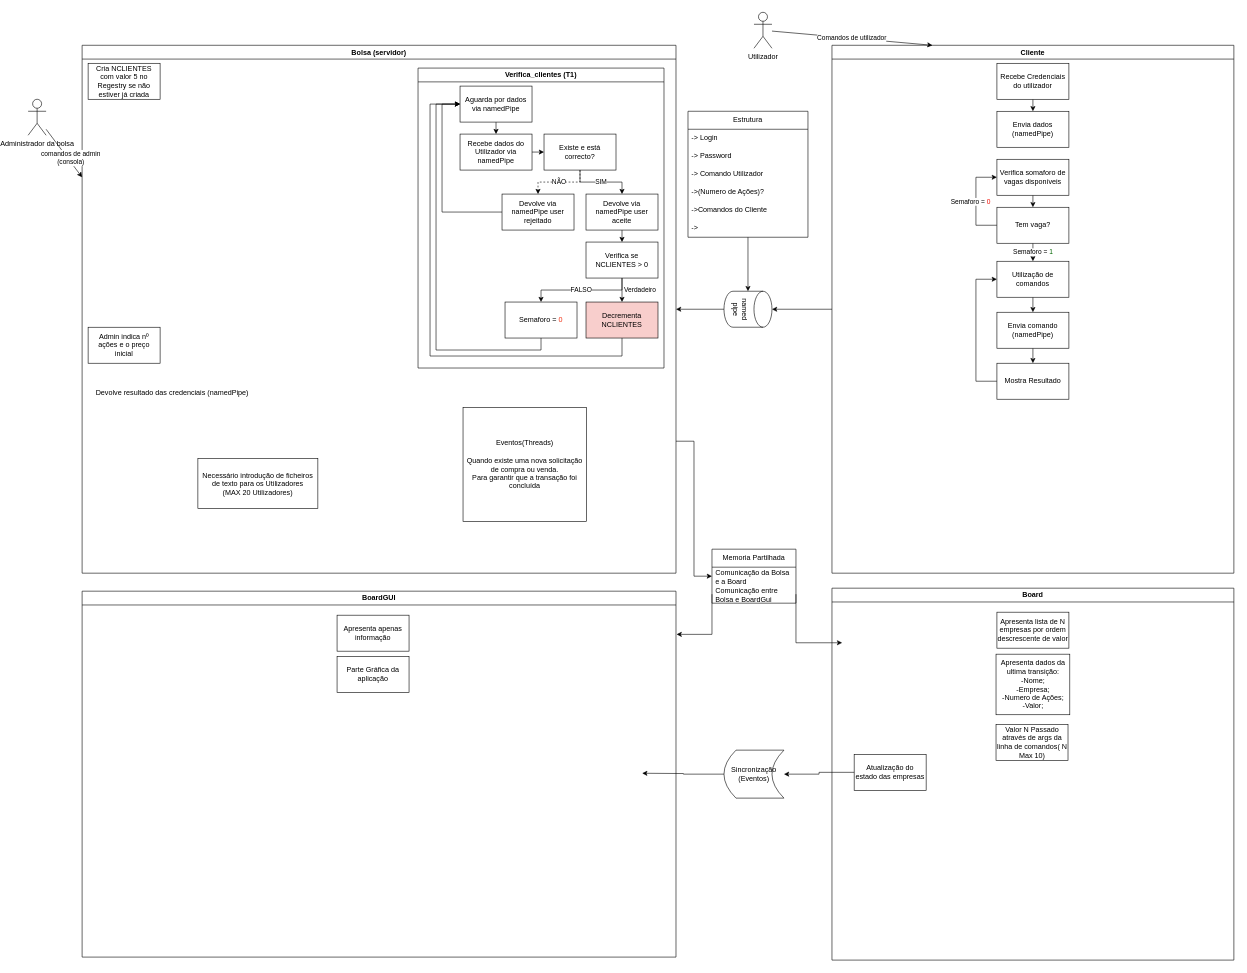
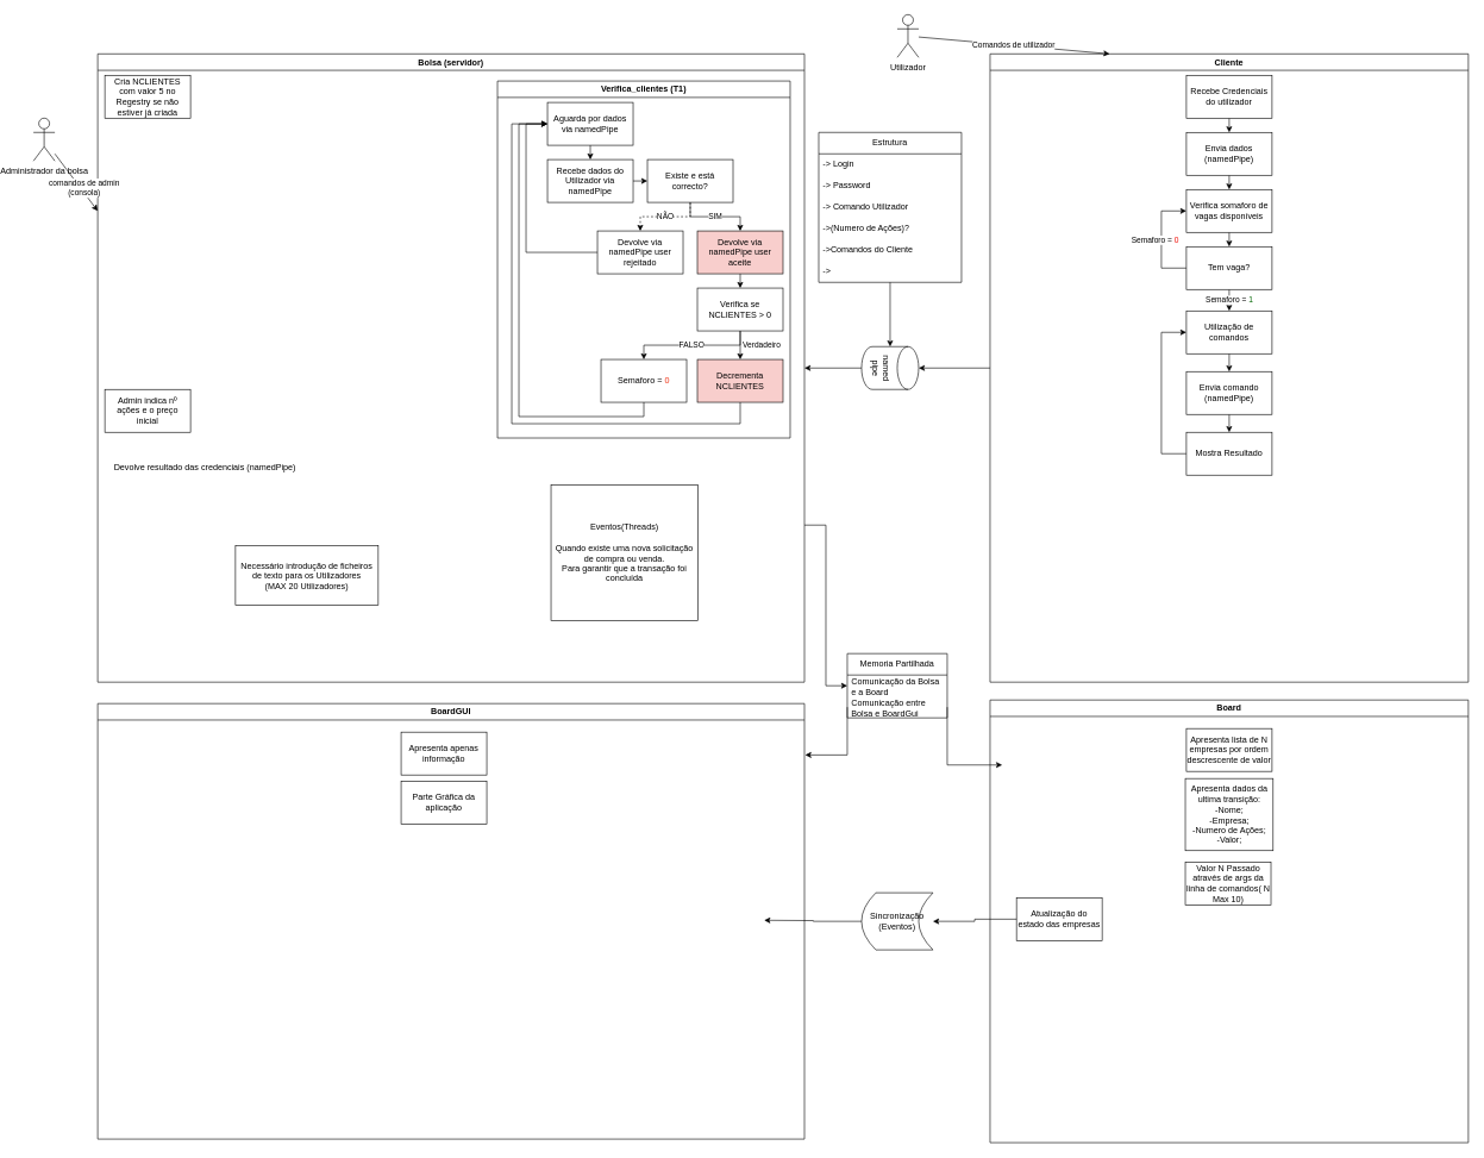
  <mxCell id="0" />
  <mxCell id="1" parent="0" />
  <mxCell id="2" style="edgeStyle=orthogonalEdgeStyle;rounded=0;orthogonalLoop=1;jettySize=auto;html=1;exitX=1;exitY=0.75;exitDx=0;exitDy=0;entryX=0;entryY=0.5;entryDx=0;entryDy=0;" parent="1" source="3" target="61" edge="1"><mxGeometry relative="1" as="geometry" /></mxCell>
  <mxCell id="3" value="Bolsa (servidor)" style="swimlane;whiteSpace=wrap;html=1;" parent="1" vertex="1"><mxGeometry x="110" y="75" width="990" height="880" as="geometry" /></mxCell>
  <mxCell id="4" value="Cria NCLIENTES com valor 5 no Regestry se não estiver já criada" style="whiteSpace=wrap;html=1;" parent="3" vertex="1"><mxGeometry x="10" y="30" width="120" height="60" as="geometry" /></mxCell>
  <mxCell id="5" value="Verifica_clientes (T1)" style="swimlane;whiteSpace=wrap;html=1;" parent="3" vertex="1"><mxGeometry x="560" y="38" width="410" height="500" as="geometry" /></mxCell>
  <mxCell id="6" style="edgeStyle=orthogonalEdgeStyle;rounded=0;orthogonalLoop=1;jettySize=auto;html=1;exitX=1;exitY=0.5;exitDx=0;exitDy=0;entryX=0;entryY=0.5;entryDx=0;entryDy=0;" parent="5" source="7" target="10" edge="1"><mxGeometry relative="1" as="geometry" /></mxCell>
  <mxCell id="7" value="Recebe dados do Utilizador via namedPipe" style="whiteSpace=wrap;html=1;" parent="5" vertex="1"><mxGeometry x="70" y="110" width="120" height="60" as="geometry" /></mxCell>
  <mxCell id="8" value="SIM" style="edgeStyle=orthogonalEdgeStyle;rounded=0;orthogonalLoop=1;jettySize=auto;html=1;exitX=0.5;exitY=1;exitDx=0;exitDy=0;entryX=0.5;entryY=0;entryDx=0;entryDy=0;" parent="5" source="10" target="12" edge="1"><mxGeometry relative="1" as="geometry" /></mxCell>
  <mxCell id="9" value="NÃO" style="edgeStyle=orthogonalEdgeStyle;rounded=0;orthogonalLoop=1;jettySize=auto;html=1;exitX=0.5;exitY=1;exitDx=0;exitDy=0;entryX=0.5;entryY=0;entryDx=0;entryDy=0;dashed=1;" parent="5" source="10" target="14" edge="1"><mxGeometry relative="1" as="geometry" /></mxCell>
  <mxCell id="10" value="Existe e está correcto?" style="whiteSpace=wrap;html=1;" parent="5" vertex="1"><mxGeometry x="210" y="110" width="120" height="60" as="geometry" /></mxCell>
  <mxCell id="11" style="edgeStyle=orthogonalEdgeStyle;rounded=0;orthogonalLoop=1;jettySize=auto;html=1;exitX=0.5;exitY=1;exitDx=0;exitDy=0;entryX=0.5;entryY=0;entryDx=0;entryDy=0;" parent="5" source="12" target="21" edge="1"><mxGeometry relative="1" as="geometry" /></mxCell>
- <mxCell id="12" value="Devolve via namedPipe user aceite" style="whiteSpace=wrap;html=1;" parent="5" vertex="1"><mxGeometry x="280" y="210" width="120" height="60" as="geometry" /></mxCell>
+ <mxCell id="12" value="Devolve via namedPipe user aceite" style="whiteSpace=wrap;html=1;fillColor=#f8cecc;" parent="5" vertex="1"><mxGeometry x="280" y="210" width="120" height="60" as="geometry" /></mxCell>
  <mxCell id="13" style="edgeStyle=orthogonalEdgeStyle;rounded=0;orthogonalLoop=1;jettySize=auto;html=1;exitX=0;exitY=0.5;exitDx=0;exitDy=0;entryX=0;entryY=0.5;entryDx=0;entryDy=0;" parent="5" source="14" target="18" edge="1"><mxGeometry relative="1" as="geometry"><Array as="points"><mxPoint x="40" y="240" /><mxPoint x="40" y="60" /></Array></mxGeometry></mxCell>
  <mxCell id="14" value="Devolve via namedPipe user rejeitado" style="whiteSpace=wrap;html=1;" parent="5" vertex="1"><mxGeometry x="140" y="210" width="120" height="60" as="geometry" /></mxCell>
  <mxCell id="15" style="edgeStyle=orthogonalEdgeStyle;rounded=0;orthogonalLoop=1;jettySize=auto;html=1;exitX=0.5;exitY=1;exitDx=0;exitDy=0;entryX=0;entryY=0.5;entryDx=0;entryDy=0;" parent="5" source="16" target="18" edge="1"><mxGeometry relative="1" as="geometry"><Array as="points"><mxPoint x="340" y="480" /><mxPoint x="20" y="480" /><mxPoint x="20" y="60" /></Array></mxGeometry></mxCell>
  <mxCell id="16" value="Decrementa NCLIENTES" style="whiteSpace=wrap;html=1;fillColor=#f8cecc;" parent="5" vertex="1"><mxGeometry x="280" y="390" width="120" height="60" as="geometry" /></mxCell>
  <mxCell id="17" style="edgeStyle=orthogonalEdgeStyle;rounded=0;orthogonalLoop=1;jettySize=auto;html=1;exitX=0.5;exitY=1;exitDx=0;exitDy=0;entryX=0.5;entryY=0;entryDx=0;entryDy=0;" parent="5" source="18" target="7" edge="1"><mxGeometry relative="1" as="geometry" /></mxCell>
  <mxCell id="18" value="Aguarda por dados via namedPipe" style="whiteSpace=wrap;html=1;" parent="5" vertex="1"><mxGeometry x="70" y="30" width="120" height="60" as="geometry" /></mxCell>
  <mxCell id="19" value="Verdadeiro" style="edgeStyle=orthogonalEdgeStyle;rounded=0;orthogonalLoop=1;jettySize=auto;html=1;exitX=0.5;exitY=1;exitDx=0;exitDy=0;entryX=0.5;entryY=0;entryDx=0;entryDy=0;" parent="5" source="21" target="16" edge="1"><mxGeometry y="30" relative="1" as="geometry"><mxPoint as="offset" /></mxGeometry></mxCell>
  <mxCell id="20" value="FALSO" style="edgeStyle=orthogonalEdgeStyle;rounded=0;orthogonalLoop=1;jettySize=auto;html=1;exitX=0.5;exitY=1;exitDx=0;exitDy=0;entryX=0.5;entryY=0;entryDx=0;entryDy=0;" parent="5" source="21" target="23" edge="1"><mxGeometry relative="1" as="geometry" /></mxCell>
  <mxCell id="21" value="Verifica se NCLIENTES &amp;gt; 0" style="whiteSpace=wrap;html=1;" parent="5" vertex="1"><mxGeometry x="280" y="290" width="120" height="60" as="geometry" /></mxCell>
  <mxCell id="22" style="edgeStyle=orthogonalEdgeStyle;rounded=0;orthogonalLoop=1;jettySize=auto;html=1;exitX=0.5;exitY=1;exitDx=0;exitDy=0;entryX=0;entryY=0.5;entryDx=0;entryDy=0;" parent="5" source="23" target="18" edge="1"><mxGeometry relative="1" as="geometry"><Array as="points"><mxPoint x="205" y="470" /><mxPoint x="30" y="470" /><mxPoint x="30" y="60" /></Array></mxGeometry></mxCell>
  <mxCell id="23" value="Semaforo = &lt;font color=&quot;#f02f11&quot;&gt;0&lt;/font&gt;" style="whiteSpace=wrap;html=1;" parent="5" vertex="1"><mxGeometry x="145" y="390" width="120" height="60" as="geometry" /></mxCell>
  <mxCell id="24" value="Devolve resultado das credenciais (namedPipe)" style="text;html=1;align=center;verticalAlign=middle;resizable=0;points=[];autosize=1;strokeColor=none;fillColor=none;" parent="3" vertex="1"><mxGeometry x="10" y="565" width="280" height="30" as="geometry" /></mxCell>
  <mxCell id="25" value="Admin indica nº ações e o preço inicial" style="whiteSpace=wrap;html=1;" parent="3" vertex="1"><mxGeometry x="10" y="470" width="120" height="60" as="geometry" /></mxCell>
  <mxCell id="26" value="Eventos(Threads)&lt;br&gt;&lt;br&gt;Quando existe uma nova solicitação de compra ou venda.&lt;br&gt;Para garantir que a transação foi concluída" style="rounded=0;whiteSpace=wrap;html=1;" vertex="1" parent="3"><mxGeometry x="635" y="604" width="206" height="190" as="geometry" /></mxCell>
  <mxCell id="27" value="Necessário introdução de ficheiros de texto para os Utilizadores&lt;br&gt;(MAX 20 Utilizadores)" style="rounded=0;whiteSpace=wrap;html=1;" vertex="1" parent="3"><mxGeometry x="193" y="689" width="200" height="83" as="geometry" /></mxCell>
  <mxCell id="28" value="Cliente" style="swimlane;whiteSpace=wrap;html=1;" parent="1" vertex="1"><mxGeometry x="1360" y="75" width="670" height="880" as="geometry" /></mxCell>
  <mxCell id="29" style="edgeStyle=orthogonalEdgeStyle;rounded=0;orthogonalLoop=1;jettySize=auto;html=1;exitX=0.5;exitY=1;exitDx=0;exitDy=0;entryX=0.5;entryY=0;entryDx=0;entryDy=0;" parent="28" source="30" target="38" edge="1"><mxGeometry relative="1" as="geometry" /></mxCell>
  <mxCell id="30" value="Recebe Credenciais do utilizador" style="whiteSpace=wrap;html=1;" parent="28" vertex="1"><mxGeometry x="275" y="30" width="120" height="60" as="geometry" /></mxCell>
  <mxCell id="31" style="edgeStyle=orthogonalEdgeStyle;rounded=0;orthogonalLoop=1;jettySize=auto;html=1;exitX=0;exitY=0.5;exitDx=0;exitDy=0;entryX=0;entryY=0.5;entryDx=0;entryDy=0;" parent="28" source="34" target="36" edge="1"><mxGeometry relative="1" as="geometry"><Array as="points"><mxPoint x="240" y="300" /><mxPoint x="240" y="220" /></Array></mxGeometry></mxCell>
  <mxCell id="32" value="Semaforo = &lt;font color=&quot;#f00d05&quot;&gt;0&lt;/font&gt;" style="edgeLabel;html=1;align=center;verticalAlign=middle;resizable=0;points=[];" parent="31" vertex="1" connectable="0"><mxGeometry x="-0.093" y="-1" relative="1" as="geometry"><mxPoint x="-11" y="-7" as="offset" /></mxGeometry></mxCell>
  <mxCell id="33" value="Semaforo = &lt;font color=&quot;#006600&quot;&gt;1&lt;/font&gt;" style="edgeStyle=orthogonalEdgeStyle;rounded=0;orthogonalLoop=1;jettySize=auto;html=1;exitX=0.5;exitY=1;exitDx=0;exitDy=0;entryX=0.5;entryY=0;entryDx=0;entryDy=0;" parent="28" source="34" target="40" edge="1"><mxGeometry relative="1" as="geometry" /></mxCell>
  <mxCell id="34" value="Tem vaga?" style="whiteSpace=wrap;html=1;" parent="28" vertex="1"><mxGeometry x="275" y="270" width="120" height="60" as="geometry" /></mxCell>
  <mxCell id="35" style="edgeStyle=orthogonalEdgeStyle;rounded=0;orthogonalLoop=1;jettySize=auto;html=1;exitX=0.5;exitY=1;exitDx=0;exitDy=0;entryX=0.5;entryY=0;entryDx=0;entryDy=0;" parent="28" source="36" target="34" edge="1"><mxGeometry relative="1" as="geometry" /></mxCell>
  <mxCell id="36" value="Verifica somaforo de vagas disponíveis" style="whiteSpace=wrap;html=1;" parent="28" vertex="1"><mxGeometry x="275" y="190" width="120" height="60" as="geometry" /></mxCell>
+ <mxCell id="37" style="edgeStyle=orthogonalEdgeStyle;rounded=0;orthogonalLoop=1;jettySize=auto;html=1;exitX=0.5;exitY=1;exitDx=0;exitDy=0;entryX=0.5;entryY=0;entryDx=0;entryDy=0;" parent="28" source="38" target="36" edge="1"><mxGeometry relative="1" as="geometry" /></mxCell>
  <mxCell id="38" value="Envia dados (namedPipe)" style="whiteSpace=wrap;html=1;" parent="28" vertex="1"><mxGeometry x="275" y="110" width="120" height="60" as="geometry" /></mxCell>
  <mxCell id="39" style="edgeStyle=orthogonalEdgeStyle;rounded=0;orthogonalLoop=1;jettySize=auto;html=1;exitX=0.5;exitY=1;exitDx=0;exitDy=0;entryX=0.5;entryY=0;entryDx=0;entryDy=0;" parent="28" source="40" target="42" edge="1"><mxGeometry relative="1" as="geometry" /></mxCell>
  <mxCell id="40" value="Utilização de comandos" style="whiteSpace=wrap;html=1;" parent="28" vertex="1"><mxGeometry x="275" y="360" width="120" height="60" as="geometry" /></mxCell>
  <mxCell id="41" style="edgeStyle=orthogonalEdgeStyle;rounded=0;orthogonalLoop=1;jettySize=auto;html=1;exitX=0.5;exitY=1;exitDx=0;exitDy=0;entryX=0.5;entryY=0;entryDx=0;entryDy=0;" parent="28" source="42" target="44" edge="1"><mxGeometry relative="1" as="geometry" /></mxCell>
  <mxCell id="42" value="Envia comando (namedPipe)" style="whiteSpace=wrap;html=1;" parent="28" vertex="1"><mxGeometry x="275" y="445" width="120" height="60" as="geometry" /></mxCell>
  <mxCell id="43" style="edgeStyle=orthogonalEdgeStyle;rounded=0;orthogonalLoop=1;jettySize=auto;html=1;exitX=0;exitY=0.5;exitDx=0;exitDy=0;entryX=0;entryY=0.5;entryDx=0;entryDy=0;" parent="28" source="44" target="40" edge="1"><mxGeometry relative="1" as="geometry"><Array as="points"><mxPoint x="240" y="560" /><mxPoint x="240" y="390" /></Array></mxGeometry></mxCell>
  <mxCell id="44" value="Mostra Resultado" style="whiteSpace=wrap;html=1;" parent="28" vertex="1"><mxGeometry x="275" y="530" width="120" height="60" as="geometry" /></mxCell>
  <mxCell id="45" value="Board" style="swimlane;whiteSpace=wrap;html=1;" parent="1" vertex="1"><mxGeometry x="1360" y="980" width="670" height="620" as="geometry" /></mxCell>
  <mxCell id="46" value="Apresenta lista de N empresas por ordem descrescente de valor" style="whiteSpace=wrap;html=1;" parent="45" vertex="1"><mxGeometry x="275" y="40" width="120" height="60" as="geometry" /></mxCell>
  <mxCell id="47" value="Apresenta dados da ultima transição:&lt;div&gt;-Nome;&lt;/div&gt;&lt;div&gt;-Empresa;&lt;/div&gt;&lt;div&gt;-Numero de Ações;&lt;/div&gt;&lt;div&gt;-Valor;&lt;/div&gt;" style="whiteSpace=wrap;html=1;" parent="45" vertex="1"><mxGeometry x="273.5" y="110" width="123" height="101" as="geometry" /></mxCell>
  <mxCell id="48" value="Valor N Passado através de args da linha de comandos( N Max 10)" style="whiteSpace=wrap;html=1;" parent="45" vertex="1"><mxGeometry x="273.5" y="227" width="120" height="60" as="geometry" /></mxCell>
  <mxCell id="49" value="Atualização do estado das empresas" style="whiteSpace=wrap;html=1;" vertex="1" parent="45"><mxGeometry x="37" y="277" width="120" height="60" as="geometry" /></mxCell>
  <mxCell id="50" value="BoardGUI" style="swimlane;whiteSpace=wrap;html=1;" parent="1" vertex="1"><mxGeometry x="110" y="985" width="990" height="610" as="geometry" /></mxCell>
  <mxCell id="51" value="Apresenta apenas informação" style="whiteSpace=wrap;html=1;" parent="50" vertex="1"><mxGeometry x="425" y="40" width="120" height="60" as="geometry" /></mxCell>
  <mxCell id="52" value="Parte Gráfica da aplicação" style="whiteSpace=wrap;html=1;" vertex="1" parent="50"><mxGeometry x="425" y="109" width="120" height="60" as="geometry" /></mxCell>
  <mxCell id="53" value="Administrador da bolsa" style="shape=umlActor;verticalLabelPosition=bottom;verticalAlign=top;html=1;outlineConnect=0;" parent="1" vertex="1"><mxGeometry x="20" y="165" width="30" height="60" as="geometry" /></mxCell>
  <mxCell id="54" value="comandos de admin&lt;br&gt;(consola)" style="endArrow=classic;html=1;rounded=0;entryX=0;entryY=0.25;entryDx=0;entryDy=0;" parent="1" source="53" target="3" edge="1"><mxGeometry x="0.26" y="4" width="50" height="50" relative="1" as="geometry"><mxPoint x="1020" y="495" as="sourcePoint" /><mxPoint x="1070" y="445" as="targetPoint" /><mxPoint as="offset" /></mxGeometry></mxCell>
  <mxCell id="55" value="Utilizador" style="shape=umlActor;verticalLabelPosition=bottom;verticalAlign=top;html=1;outlineConnect=0;" parent="1" vertex="1"><mxGeometry x="1230" y="20" width="30" height="60" as="geometry" /></mxCell>
  <mxCell id="56" value="Comandos de utilizador" style="endArrow=classic;html=1;rounded=0;entryX=0.25;entryY=0;entryDx=0;entryDy=0;" parent="1" source="55" target="28" edge="1"><mxGeometry width="50" height="50" relative="1" as="geometry"><mxPoint x="1180" y="505" as="sourcePoint" /><mxPoint x="1230" y="455" as="targetPoint" /></mxGeometry></mxCell>
  <mxCell id="57" value="named pipe" style="shape=cylinder3;whiteSpace=wrap;html=1;boundedLbl=1;backgroundOutline=1;size=15;rotation=90;" parent="1" vertex="1"><mxGeometry x="1190" y="475" width="60" height="80" as="geometry" /></mxCell>
  <mxCell id="58" value="" style="endArrow=classic;html=1;rounded=0;entryX=1;entryY=0.5;entryDx=0;entryDy=0;" parent="1" source="57" target="3" edge="1"><mxGeometry width="50" height="50" relative="1" as="geometry"><mxPoint x="1180" y="505" as="sourcePoint" /><mxPoint x="1230" y="455" as="targetPoint" /></mxGeometry></mxCell>
  <mxCell id="59" value="" style="endArrow=classic;html=1;rounded=0;exitX=0;exitY=0.5;exitDx=0;exitDy=0;" parent="1" source="28" target="57" edge="1"><mxGeometry width="50" height="50" relative="1" as="geometry"><mxPoint x="1180" y="505" as="sourcePoint" /><mxPoint x="1230" y="455" as="targetPoint" /></mxGeometry></mxCell>
  <mxCell id="60" value="Memoria Partilhada" style="swimlane;fontStyle=0;childLayout=stackLayout;horizontal=1;startSize=30;horizontalStack=0;resizeParent=1;resizeParentMax=0;resizeLast=0;collapsible=1;marginBottom=0;whiteSpace=wrap;html=1;" parent="1" vertex="1"><mxGeometry x="1160" y="915" width="140" height="90" as="geometry" /></mxCell>
  <mxCell id="61" value="Comunicação da Bolsa e a Board&amp;nbsp;" style="text;strokeColor=none;fillColor=none;align=left;verticalAlign=middle;spacingLeft=4;spacingRight=4;overflow=hidden;points=[[0,0.5],[1,0.5]];portConstraint=eastwest;rotatable=0;whiteSpace=wrap;html=1;" parent="60" vertex="1"><mxGeometry y="30" width="140" height="30" as="geometry" /></mxCell>
  <mxCell id="62" value="Comunicação entre Bolsa e BoardGui" style="text;strokeColor=none;fillColor=none;align=left;verticalAlign=middle;spacingLeft=4;spacingRight=4;overflow=hidden;points=[[0,0.5],[1,0.5]];portConstraint=eastwest;rotatable=0;whiteSpace=wrap;html=1;" parent="60" vertex="1"><mxGeometry y="60" width="140" height="30" as="geometry" /></mxCell>
  <mxCell id="63" value="Estrutura" style="swimlane;fontStyle=0;childLayout=stackLayout;horizontal=1;startSize=30;horizontalStack=0;resizeParent=1;resizeParentMax=0;resizeLast=0;collapsible=1;marginBottom=0;whiteSpace=wrap;html=1;" parent="1" vertex="1"><mxGeometry x="1120" y="185" width="200" height="210" as="geometry" /></mxCell>
  <mxCell id="64" value="-&amp;gt; Login" style="text;strokeColor=none;fillColor=none;align=left;verticalAlign=middle;spacingLeft=4;spacingRight=4;overflow=hidden;points=[[0,0.5],[1,0.5]];portConstraint=eastwest;rotatable=0;whiteSpace=wrap;html=1;" parent="63" vertex="1"><mxGeometry y="30" width="200" height="30" as="geometry" /></mxCell>
  <mxCell id="65" value="-&amp;gt;&amp;nbsp;Password" style="text;strokeColor=none;fillColor=none;align=left;verticalAlign=middle;spacingLeft=4;spacingRight=4;overflow=hidden;points=[[0,0.5],[1,0.5]];portConstraint=eastwest;rotatable=0;whiteSpace=wrap;html=1;" parent="63" vertex="1"><mxGeometry y="60" width="200" height="30" as="geometry" /></mxCell>
  <mxCell id="66" value="-&amp;gt;&amp;nbsp;Comando Utilizador" style="text;strokeColor=none;fillColor=none;align=left;verticalAlign=middle;spacingLeft=4;spacingRight=4;overflow=hidden;points=[[0,0.5],[1,0.5]];portConstraint=eastwest;rotatable=0;whiteSpace=wrap;html=1;" parent="63" vertex="1"><mxGeometry y="90" width="200" height="30" as="geometry" /></mxCell>
  <mxCell id="67" value="-&amp;gt;(Numero de Ações)?" style="text;strokeColor=none;fillColor=none;align=left;verticalAlign=middle;spacingLeft=4;spacingRight=4;overflow=hidden;points=[[0,0.5],[1,0.5]];portConstraint=eastwest;rotatable=0;whiteSpace=wrap;html=1;" parent="63" vertex="1"><mxGeometry y="120" width="200" height="30" as="geometry" /></mxCell>
  <mxCell id="68" value="-&amp;gt;Comandos do Cliente" style="text;strokeColor=none;fillColor=none;align=left;verticalAlign=middle;spacingLeft=4;spacingRight=4;overflow=hidden;points=[[0,0.5],[1,0.5]];portConstraint=eastwest;rotatable=0;whiteSpace=wrap;html=1;" parent="63" vertex="1"><mxGeometry y="150" width="200" height="30" as="geometry" /></mxCell>
  <mxCell id="69" value="-&amp;gt;&amp;nbsp;" style="text;strokeColor=none;fillColor=none;align=left;verticalAlign=middle;spacingLeft=4;spacingRight=4;overflow=hidden;points=[[0,0.5],[1,0.5]];portConstraint=eastwest;rotatable=0;whiteSpace=wrap;html=1;" parent="63" vertex="1"><mxGeometry y="180" width="200" height="30" as="geometry" /></mxCell>
  <mxCell id="70" value="" style="endArrow=classic;html=1;rounded=0;entryX=0;entryY=0.5;entryDx=0;entryDy=0;entryPerimeter=0;" parent="1" source="63" target="57" edge="1"><mxGeometry width="50" height="50" relative="1" as="geometry"><mxPoint x="1210" y="495" as="sourcePoint" /><mxPoint x="1260" y="445" as="targetPoint" /></mxGeometry></mxCell>
  <mxCell id="71" style="edgeStyle=orthogonalEdgeStyle;rounded=0;orthogonalLoop=1;jettySize=auto;html=1;exitX=0;exitY=0.5;exitDx=0;exitDy=0;" edge="1" parent="1" source="72"><mxGeometry relative="1" as="geometry"><mxPoint x="1043.615" y="1288.539" as="targetPoint" /></mxGeometry></mxCell>
  <mxCell id="72" value="Sincronização&lt;br&gt;(Eventos)" style="shape=dataStorage;whiteSpace=wrap;html=1;fixedSize=1;" vertex="1" parent="1"><mxGeometry x="1180" y="1250" width="100" height="80" as="geometry" /></mxCell>
  <mxCell id="73" style="edgeStyle=orthogonalEdgeStyle;rounded=0;orthogonalLoop=1;jettySize=auto;html=1;exitX=0;exitY=0.5;exitDx=0;exitDy=0;" edge="1" parent="1" source="49" target="72"><mxGeometry relative="1" as="geometry" /></mxCell>
  <mxCell id="74" value="" style="endArrow=classic;html=1;rounded=0;exitX=0;exitY=0.5;exitDx=0;exitDy=0;" edge="1" parent="1" source="62"><mxGeometry width="50" height="50" relative="1" as="geometry"><mxPoint x="1097" y="1052" as="sourcePoint" /><mxPoint x="1101" y="1057" as="targetPoint" /><Array as="points"><mxPoint x="1160" y="1057" /></Array></mxGeometry></mxCell>
  <mxCell id="75" value="" style="endArrow=classic;html=1;rounded=0;exitX=1;exitY=0.5;exitDx=0;exitDy=0;" edge="1" parent="1" source="62"><mxGeometry width="50" height="50" relative="1" as="geometry"><mxPoint x="1181" y="867" as="sourcePoint" /><mxPoint x="1377" y="1071" as="targetPoint" /><Array as="points"><mxPoint x="1300" y="1071" /></Array></mxGeometry></mxCell>
